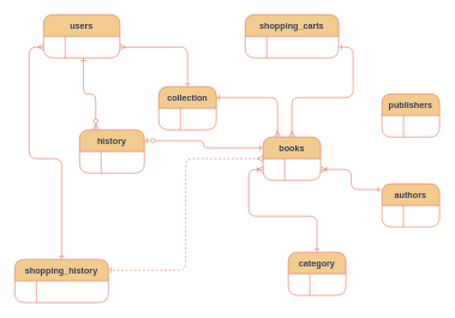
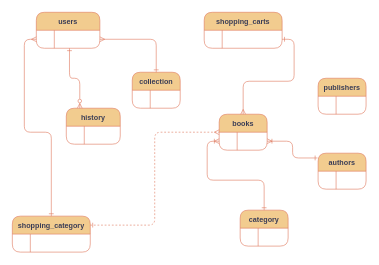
  <mxCell id="0" />
  <mxCell id="1" parent="0" />
  <mxCell id="2" value="users" style="shape=table;startSize=30;container=1;collapsible=1;childLayout=tableLayout;fixedRows=1;rowLines=0;fontStyle=1;align=center;resizeLast=1;labelBackgroundColor=none;fillColor=#F2CC8F;strokeColor=#E07A5F;fontColor=#393C56;rounded=1;" parent="1" vertex="1"><mxGeometry x="60" y="20" width="106" height="60" as="geometry" /></mxCell>
  <mxCell id="3" value="" style="shape=tableRow;horizontal=0;startSize=0;swimlaneHead=0;swimlaneBody=0;fillColor=none;collapsible=0;dropTarget=0;points=[[0,0.5],[1,0.5]];portConstraint=eastwest;strokeColor=#E07A5F;top=0;left=0;right=0;bottom=0;labelBackgroundColor=none;fontColor=#393C56;rounded=1;" parent="2" vertex="1"><mxGeometry y="30" width="106" height="30" as="geometry" /></mxCell>
  <mxCell id="4" value="" style="shape=partialRectangle;overflow=hidden;connectable=0;fillColor=none;strokeColor=#E07A5F;top=0;left=0;bottom=0;right=0;labelBackgroundColor=none;fontColor=#393C56;rounded=1;" parent="3" vertex="1"><mxGeometry width="30" height="30" as="geometry"><mxRectangle width="30" height="30" as="alternateBounds" /></mxGeometry></mxCell>
  <mxCell id="5" value="" style="shape=partialRectangle;overflow=hidden;connectable=0;fillColor=none;align=left;strokeColor=#E07A5F;top=0;left=0;bottom=0;right=0;spacingLeft=6;labelBackgroundColor=none;fontColor=#393C56;rounded=1;" parent="3" vertex="1"><mxGeometry x="30" width="76" height="30" as="geometry"><mxRectangle width="76" height="30" as="alternateBounds" /></mxGeometry></mxCell>
  <mxCell id="6" value="shopping_carts" style="shape=table;startSize=30;container=1;collapsible=1;childLayout=tableLayout;fixedRows=1;rowLines=0;fontStyle=1;align=center;resizeLast=1;labelBackgroundColor=none;fillColor=#F2CC8F;strokeColor=#E07A5F;fontColor=#393C56;rounded=1;" parent="1" vertex="1"><mxGeometry x="340" y="20" width="130" height="60" as="geometry" /></mxCell>
  <mxCell id="7" value="" style="shape=tableRow;horizontal=0;startSize=0;swimlaneHead=0;swimlaneBody=0;fillColor=none;collapsible=0;dropTarget=0;points=[[0,0.5],[1,0.5]];portConstraint=eastwest;strokeColor=#E07A5F;top=0;left=0;right=0;bottom=0;labelBackgroundColor=none;fontColor=#393C56;rounded=1;" parent="6" vertex="1"><mxGeometry y="30" width="130" height="30" as="geometry" /></mxCell>
  <mxCell id="8" value="" style="shape=partialRectangle;overflow=hidden;connectable=0;fillColor=none;strokeColor=#E07A5F;top=0;left=0;bottom=0;right=0;labelBackgroundColor=none;fontColor=#393C56;rounded=1;" parent="7" vertex="1"><mxGeometry width="30" height="30" as="geometry"><mxRectangle width="30" height="30" as="alternateBounds" /></mxGeometry></mxCell>
  <mxCell id="9" value="" style="shape=partialRectangle;overflow=hidden;connectable=0;fillColor=none;align=left;strokeColor=#E07A5F;top=0;left=0;bottom=0;right=0;spacingLeft=6;labelBackgroundColor=none;fontColor=#393C56;rounded=1;" parent="7" vertex="1"><mxGeometry x="30" width="100" height="30" as="geometry"><mxRectangle width="100" height="30" as="alternateBounds" /></mxGeometry></mxCell>
  <mxCell id="10" value="books" style="shape=table;startSize=30;container=1;collapsible=1;childLayout=tableLayout;fixedRows=1;rowLines=0;fontStyle=1;align=center;resizeLast=1;labelBackgroundColor=none;fillColor=#F2CC8F;strokeColor=#E07A5F;fontColor=#393C56;rounded=1;" parent="1" vertex="1"><mxGeometry x="365" y="190" width="80" height="60" as="geometry" /></mxCell>
  <mxCell id="11" value="" style="shape=tableRow;horizontal=0;startSize=0;swimlaneHead=0;swimlaneBody=0;fillColor=none;collapsible=0;dropTarget=0;points=[[0,0.5],[1,0.5]];portConstraint=eastwest;strokeColor=#E07A5F;top=0;left=0;right=0;bottom=0;labelBackgroundColor=none;fontColor=#393C56;rounded=1;" parent="10" vertex="1"><mxGeometry y="30" width="80" height="30" as="geometry" /></mxCell>
  <mxCell id="12" value="" style="shape=partialRectangle;overflow=hidden;connectable=0;fillColor=none;strokeColor=#E07A5F;top=0;left=0;bottom=0;right=0;labelBackgroundColor=none;fontColor=#393C56;rounded=1;" parent="11" vertex="1"><mxGeometry width="30" height="30" as="geometry"><mxRectangle width="30" height="30" as="alternateBounds" /></mxGeometry></mxCell>
  <mxCell id="13" value="" style="shape=partialRectangle;overflow=hidden;connectable=0;fillColor=none;align=left;strokeColor=#E07A5F;top=0;left=0;bottom=0;right=0;spacingLeft=6;labelBackgroundColor=none;fontColor=#393C56;rounded=1;" parent="11" vertex="1"><mxGeometry x="30" width="50" height="30" as="geometry"><mxRectangle width="50" height="30" as="alternateBounds" /></mxGeometry></mxCell>
  <mxCell id="14" value="authors" style="shape=table;startSize=30;container=1;collapsible=1;childLayout=tableLayout;fixedRows=1;rowLines=0;fontStyle=1;align=center;resizeLast=1;labelBackgroundColor=none;fillColor=#F2CC8F;strokeColor=#E07A5F;fontColor=#393C56;rounded=1;" parent="1" vertex="1"><mxGeometry x="530" y="255" width="80" height="60" as="geometry" /></mxCell>
  <mxCell id="15" value="" style="shape=tableRow;horizontal=0;startSize=0;swimlaneHead=0;swimlaneBody=0;fillColor=none;collapsible=0;dropTarget=0;points=[[0,0.5],[1,0.5]];portConstraint=eastwest;strokeColor=#E07A5F;top=0;left=0;right=0;bottom=0;labelBackgroundColor=none;fontColor=#393C56;rounded=1;" parent="14" vertex="1"><mxGeometry y="30" width="80" height="30" as="geometry" /></mxCell>
  <mxCell id="16" value="" style="shape=partialRectangle;overflow=hidden;connectable=0;fillColor=none;strokeColor=#E07A5F;top=0;left=0;bottom=0;right=0;labelBackgroundColor=none;fontColor=#393C56;rounded=1;" parent="15" vertex="1"><mxGeometry width="30" height="30" as="geometry"><mxRectangle width="30" height="30" as="alternateBounds" /></mxGeometry></mxCell>
  <mxCell id="17" value="" style="shape=partialRectangle;overflow=hidden;connectable=0;fillColor=none;align=left;strokeColor=#E07A5F;top=0;left=0;bottom=0;right=0;spacingLeft=6;labelBackgroundColor=none;fontColor=#393C56;rounded=1;" parent="15" vertex="1"><mxGeometry x="30" width="50" height="30" as="geometry"><mxRectangle width="50" height="30" as="alternateBounds" /></mxGeometry></mxCell>
  <mxCell id="18" value="publishers" style="shape=table;startSize=30;container=1;collapsible=1;childLayout=tableLayout;fixedRows=1;rowLines=0;fontStyle=1;align=center;resizeLast=1;labelBackgroundColor=none;fillColor=#F2CC8F;strokeColor=#E07A5F;fontColor=#393C56;rounded=1;" parent="1" vertex="1"><mxGeometry x="530" y="130" width="80" height="60" as="geometry" /></mxCell>
  <mxCell id="19" value="" style="shape=tableRow;horizontal=0;startSize=0;swimlaneHead=0;swimlaneBody=0;fillColor=none;collapsible=0;dropTarget=0;points=[[0,0.5],[1,0.5]];portConstraint=eastwest;strokeColor=#E07A5F;top=0;left=0;right=0;bottom=0;labelBackgroundColor=none;fontColor=#393C56;rounded=1;" parent="18" vertex="1"><mxGeometry y="30" width="80" height="30" as="geometry" /></mxCell>
  <mxCell id="20" value="" style="shape=partialRectangle;overflow=hidden;connectable=0;fillColor=none;strokeColor=#E07A5F;top=0;left=0;bottom=0;right=0;labelBackgroundColor=none;fontColor=#393C56;rounded=1;" parent="19" vertex="1"><mxGeometry width="30" height="30" as="geometry"><mxRectangle width="30" height="30" as="alternateBounds" /></mxGeometry></mxCell>
  <mxCell id="21" value="" style="shape=partialRectangle;overflow=hidden;connectable=0;fillColor=none;align=left;strokeColor=#E07A5F;top=0;left=0;bottom=0;right=0;spacingLeft=6;labelBackgroundColor=none;fontColor=#393C56;rounded=1;" parent="19" vertex="1"><mxGeometry x="30" width="50" height="30" as="geometry"><mxRectangle width="50" height="30" as="alternateBounds" /></mxGeometry></mxCell>
  <mxCell id="22" style="edgeStyle=orthogonalEdgeStyle;rounded=1;orthogonalLoop=1;jettySize=auto;html=1;exitX=1;exitY=0.25;exitDx=0;exitDy=0;entryX=0;entryY=0.5;entryDx=0;entryDy=0;startArrow=ERone;startFill=0;endArrow=ERmany;endFill=0;labelBackgroundColor=none;strokeColor=#E07A5F;fontColor=default;dashed=1;" parent="1" source="23" target="10" edge="1"><mxGeometry relative="1" as="geometry" /></mxCell>
- <mxCell id="23" value="shopping_history" style="shape=table;startSize=30;container=1;collapsible=1;childLayout=tableLayout;fixedRows=1;rowLines=0;fontStyle=1;align=center;resizeLast=1;labelBackgroundColor=none;fillColor=#F2CC8F;strokeColor=#E07A5F;fontColor=#393C56;rounded=1;" parent="1" vertex="1"><mxGeometry x="20" y="360" width="130" height="60" as="geometry" /></mxCell>
+ <mxCell id="23" value="shopping_category" style="shape=table;startSize=30;container=1;collapsible=1;childLayout=tableLayout;fixedRows=1;rowLines=0;fontStyle=1;align=center;resizeLast=1;labelBackgroundColor=none;fillColor=#F2CC8F;strokeColor=#E07A5F;fontColor=#393C56;rounded=1;" parent="1" vertex="1"><mxGeometry x="20" y="360" width="130" height="60" as="geometry" /></mxCell>
  <mxCell id="24" value="" style="shape=tableRow;horizontal=0;startSize=0;swimlaneHead=0;swimlaneBody=0;fillColor=none;collapsible=0;dropTarget=0;points=[[0,0.5],[1,0.5]];portConstraint=eastwest;strokeColor=#E07A5F;top=0;left=0;right=0;bottom=0;labelBackgroundColor=none;fontColor=#393C56;rounded=1;" parent="23" vertex="1"><mxGeometry y="30" width="130" height="30" as="geometry" /></mxCell>
  <mxCell id="25" value="" style="shape=partialRectangle;overflow=hidden;connectable=0;fillColor=none;strokeColor=#E07A5F;top=0;left=0;bottom=0;right=0;labelBackgroundColor=none;fontColor=#393C56;rounded=1;" parent="24" vertex="1"><mxGeometry width="30" height="30" as="geometry"><mxRectangle width="30" height="30" as="alternateBounds" /></mxGeometry></mxCell>
  <mxCell id="26" value="" style="shape=partialRectangle;overflow=hidden;connectable=0;fillColor=none;align=left;strokeColor=#E07A5F;top=0;left=0;bottom=0;right=0;spacingLeft=6;labelBackgroundColor=none;fontColor=#393C56;rounded=1;" parent="24" vertex="1"><mxGeometry x="30" width="100" height="30" as="geometry"><mxRectangle width="100" height="30" as="alternateBounds" /></mxGeometry></mxCell>
  <mxCell id="27" value="category" style="shape=table;startSize=30;container=1;collapsible=1;childLayout=tableLayout;fixedRows=1;rowLines=0;fontStyle=1;align=center;resizeLast=1;labelBackgroundColor=none;fillColor=#F2CC8F;strokeColor=#E07A5F;fontColor=#393C56;rounded=1;" parent="1" vertex="1"><mxGeometry x="400" y="350" width="80" height="60" as="geometry" /></mxCell>
  <mxCell id="28" value="" style="shape=tableRow;horizontal=0;startSize=0;swimlaneHead=0;swimlaneBody=0;fillColor=none;collapsible=0;dropTarget=0;points=[[0,0.5],[1,0.5]];portConstraint=eastwest;strokeColor=#E07A5F;top=0;left=0;right=0;bottom=0;labelBackgroundColor=none;fontColor=#393C56;rounded=1;" parent="27" vertex="1"><mxGeometry y="30" width="80" height="30" as="geometry" /></mxCell>
  <mxCell id="29" value="" style="shape=partialRectangle;overflow=hidden;connectable=0;fillColor=none;strokeColor=#E07A5F;top=0;left=0;bottom=0;right=0;labelBackgroundColor=none;fontColor=#393C56;rounded=1;" parent="28" vertex="1"><mxGeometry width="30" height="30" as="geometry"><mxRectangle width="30" height="30" as="alternateBounds" /></mxGeometry></mxCell>
  <mxCell id="30" value="" style="shape=partialRectangle;overflow=hidden;connectable=0;fillColor=none;align=left;strokeColor=#E07A5F;top=0;left=0;bottom=0;right=0;spacingLeft=6;labelBackgroundColor=none;fontColor=#393C56;rounded=1;" parent="28" vertex="1"><mxGeometry x="30" width="50" height="30" as="geometry"><mxRectangle width="50" height="30" as="alternateBounds" /></mxGeometry></mxCell>
- <mxCell id="31" style="edgeStyle=orthogonalEdgeStyle;rounded=1;orthogonalLoop=1;jettySize=auto;html=1;exitX=1;exitY=0.25;exitDx=0;exitDy=0;entryX=0.25;entryY=0;entryDx=0;entryDy=0;startArrow=ERone;startFill=0;endArrow=ERmany;endFill=0;labelBackgroundColor=none;strokeColor=#E07A5F;fontColor=default;" parent="1" source="32" target="10" edge="1"><mxGeometry relative="1" as="geometry" /></mxCell>
  <mxCell id="32" value="collection" style="shape=table;startSize=30;container=1;collapsible=1;childLayout=tableLayout;fixedRows=1;rowLines=0;fontStyle=1;align=center;resizeLast=1;labelBackgroundColor=none;fillColor=#F2CC8F;strokeColor=#E07A5F;fontColor=#393C56;rounded=1;" parent="1" vertex="1"><mxGeometry x="220" y="120" width="80" height="60" as="geometry" /></mxCell>
  <mxCell id="33" value="" style="shape=tableRow;horizontal=0;startSize=0;swimlaneHead=0;swimlaneBody=0;fillColor=none;collapsible=0;dropTarget=0;points=[[0,0.5],[1,0.5]];portConstraint=eastwest;strokeColor=#E07A5F;top=0;left=0;right=0;bottom=0;labelBackgroundColor=none;fontColor=#393C56;rounded=1;" parent="32" vertex="1"><mxGeometry y="30" width="80" height="30" as="geometry" /></mxCell>
  <mxCell id="34" value="" style="shape=partialRectangle;overflow=hidden;connectable=0;fillColor=none;strokeColor=#E07A5F;top=0;left=0;bottom=0;right=0;labelBackgroundColor=none;fontColor=#393C56;rounded=1;" parent="33" vertex="1"><mxGeometry width="30" height="30" as="geometry"><mxRectangle width="30" height="30" as="alternateBounds" /></mxGeometry></mxCell>
  <mxCell id="35" value="" style="shape=partialRectangle;overflow=hidden;connectable=0;fillColor=none;align=left;strokeColor=#E07A5F;top=0;left=0;bottom=0;right=0;spacingLeft=6;labelBackgroundColor=none;fontColor=#393C56;rounded=1;" parent="33" vertex="1"><mxGeometry x="30" width="50" height="30" as="geometry"><mxRectangle width="50" height="30" as="alternateBounds" /></mxGeometry></mxCell>
  <mxCell id="36" style="edgeStyle=orthogonalEdgeStyle;rounded=1;orthogonalLoop=1;jettySize=auto;html=1;exitX=1;exitY=0.5;exitDx=0;exitDy=0;entryX=-0.012;entryY=0.133;entryDx=0;entryDy=0;entryPerimeter=0;startArrow=ERoneToMany;startFill=0;endArrow=ERone;endFill=0;labelBackgroundColor=none;strokeColor=#E07A5F;fontColor=default;" parent="1" source="11" target="14" edge="1"><mxGeometry relative="1" as="geometry"><mxPoint x="520" y="240" as="targetPoint" /></mxGeometry></mxCell>
  <mxCell id="37" style="edgeStyle=orthogonalEdgeStyle;rounded=1;orthogonalLoop=1;jettySize=auto;html=1;exitX=0;exitY=0.5;exitDx=0;exitDy=0;entryX=0.5;entryY=0;entryDx=0;entryDy=0;startArrow=ERoneToMany;startFill=0;endArrow=ERone;endFill=0;labelBackgroundColor=none;strokeColor=#E07A5F;fontColor=default;" parent="1" source="11" target="27" edge="1"><mxGeometry relative="1" as="geometry" /></mxCell>
  <mxCell id="38" style="edgeStyle=orthogonalEdgeStyle;rounded=1;orthogonalLoop=1;jettySize=auto;html=1;exitX=0;exitY=0.5;exitDx=0;exitDy=0;entryX=0.5;entryY=0;entryDx=0;entryDy=0;endArrow=ERone;endFill=0;startArrow=ERmany;startFill=0;labelBackgroundColor=none;strokeColor=#E07A5F;fontColor=default;" parent="1" source="3" target="23" edge="1"><mxGeometry relative="1" as="geometry" /></mxCell>
  <mxCell id="39" style="edgeStyle=orthogonalEdgeStyle;rounded=1;orthogonalLoop=1;jettySize=auto;html=1;exitX=1;exitY=0.5;exitDx=0;exitDy=0;entryX=0.5;entryY=0;entryDx=0;entryDy=0;strokeColor=#E07A5F;fontColor=default;fillColor=#F2CC8F;endArrow=ERmany;endFill=0;startArrow=ERone;startFill=0;labelBackgroundColor=none;" parent="1" source="7" target="10" edge="1"><mxGeometry relative="1" as="geometry" /></mxCell>
  <mxCell id="40" style="edgeStyle=orthogonalEdgeStyle;rounded=1;orthogonalLoop=1;jettySize=auto;html=1;exitX=1;exitY=0.5;exitDx=0;exitDy=0;strokeColor=#E07A5F;fontColor=default;fillColor=#F2CC8F;startArrow=ERmany;startFill=0;endArrow=ERone;endFill=0;labelBackgroundColor=none;" parent="1" source="3" target="32" edge="1"><mxGeometry relative="1" as="geometry" /></mxCell>
- <mxCell id="41" style="edgeStyle=orthogonalEdgeStyle;rounded=1;orthogonalLoop=1;jettySize=auto;html=1;exitX=1;exitY=0.25;exitDx=0;exitDy=0;entryX=0;entryY=0.25;entryDx=0;entryDy=0;strokeColor=#E07A5F;fontColor=#393C56;fillColor=#F2CC8F;startArrow=ERzeroToOne;startFill=0;endArrow=ERone;endFill=0;" parent="1" source="42" target="10" edge="1"><mxGeometry relative="1" as="geometry" /></mxCell>
  <mxCell id="42" value="history" style="shape=table;startSize=30;container=1;collapsible=1;childLayout=tableLayout;fixedRows=1;rowLines=0;fontStyle=1;align=center;resizeLast=1;rounded=1;labelBackgroundColor=none;fillColor=#F2CC8F;strokeColor=#E07A5F;fontColor=#393C56;" parent="1" vertex="1"><mxGeometry x="110" y="180" width="90" height="60" as="geometry" /></mxCell>
  <mxCell id="43" value="" style="shape=tableRow;horizontal=0;startSize=0;swimlaneHead=0;swimlaneBody=0;fillColor=none;collapsible=0;dropTarget=0;points=[[0,0.5],[1,0.5]];portConstraint=eastwest;strokeColor=#E07A5F;top=0;left=0;right=0;bottom=0;rounded=1;labelBackgroundColor=none;fontColor=#393C56;" parent="42" vertex="1"><mxGeometry y="30" width="90" height="30" as="geometry" /></mxCell>
  <mxCell id="44" value="" style="shape=partialRectangle;overflow=hidden;connectable=0;fillColor=none;strokeColor=#E07A5F;top=0;left=0;bottom=0;right=0;rounded=1;labelBackgroundColor=none;fontColor=#393C56;" parent="43" vertex="1"><mxGeometry width="30" height="30" as="geometry"><mxRectangle width="30" height="30" as="alternateBounds" /></mxGeometry></mxCell>
  <mxCell id="45" value="" style="shape=partialRectangle;overflow=hidden;connectable=0;fillColor=none;align=left;strokeColor=#E07A5F;top=0;left=0;bottom=0;right=0;spacingLeft=6;rounded=1;labelBackgroundColor=none;fontColor=#393C56;" parent="43" vertex="1"><mxGeometry x="30" width="60" height="30" as="geometry"><mxRectangle width="60" height="30" as="alternateBounds" /></mxGeometry></mxCell>
  <mxCell id="46" style="edgeStyle=orthogonalEdgeStyle;rounded=1;orthogonalLoop=1;jettySize=auto;html=1;exitX=0.25;exitY=0;exitDx=0;exitDy=0;entryX=0.522;entryY=1;entryDx=0;entryDy=0;entryPerimeter=0;strokeColor=#E07A5F;fontColor=#393C56;fillColor=#F2CC8F;startArrow=ERzeroToMany;startFill=0;endArrow=ERone;endFill=0;" parent="1" source="42" target="3" edge="1"><mxGeometry relative="1" as="geometry" /></mxCell>
